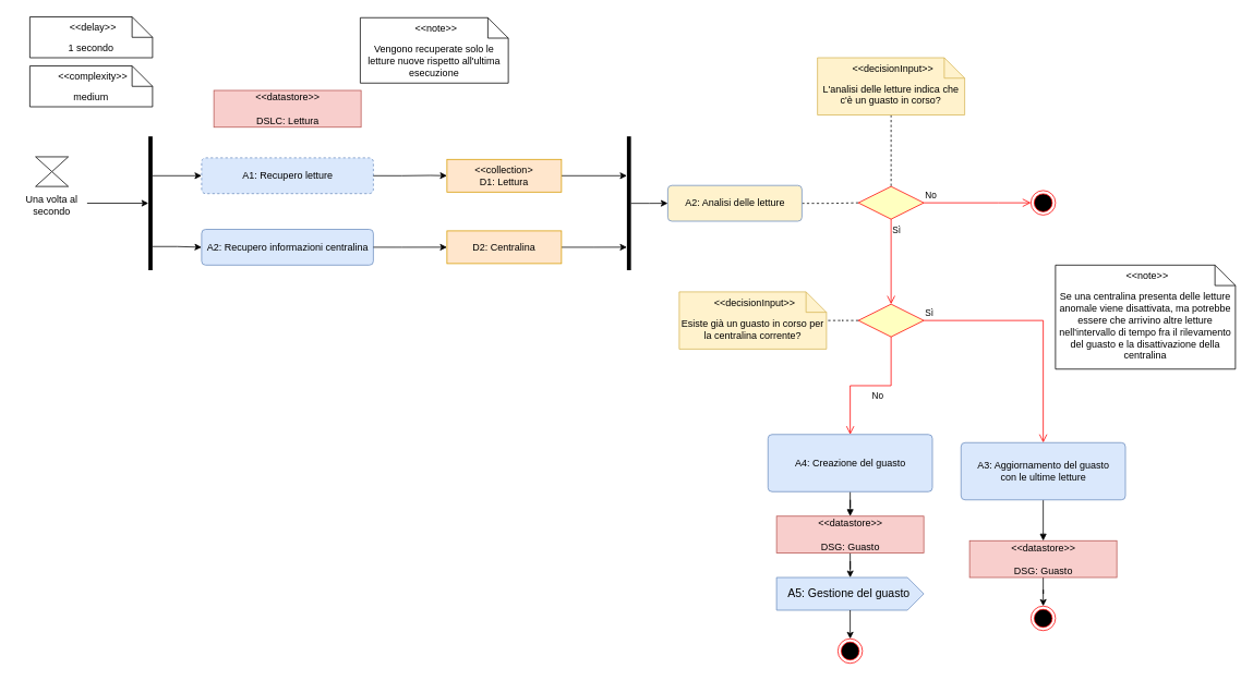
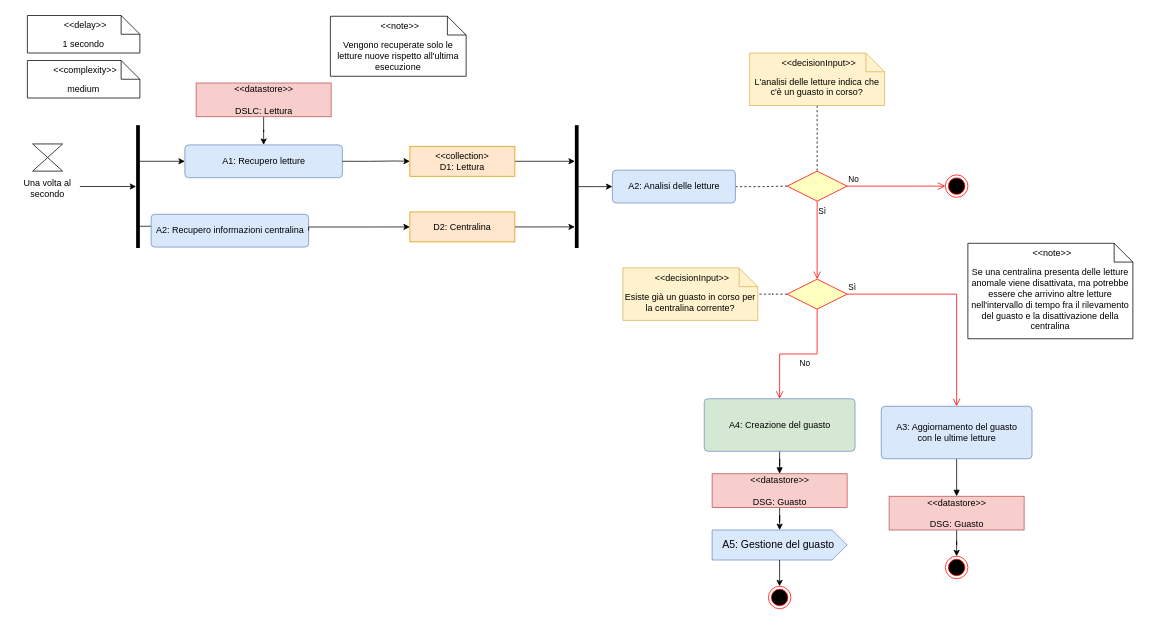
  <mxCell id="0" />
  <mxCell id="1" parent="0" />
  <mxCell id="2" value="medium" style="shape=note2;boundedLbl=1;whiteSpace=wrap;html=1;size=25;verticalAlign=top;align=center;" parent="1" vertex="1"><mxGeometry x="36" y="80" width="150" height="50" as="geometry" /></mxCell>
  <mxCell id="3" value="&lt;&lt;complexity&gt;&gt;" style="resizeWidth=1;part=1;strokeColor=none;fillColor=none;align=center;spacingLeft=5;" parent="2" vertex="1"><mxGeometry width="150" height="25" relative="1" as="geometry" /></mxCell>
  <mxCell id="4" value="" style="shape=collate;whiteSpace=wrap;html=1;" parent="1" vertex="1"><mxGeometry x="43" y="191.25" width="40" height="36.25" as="geometry" /></mxCell>
  <mxCell id="5" value="Una volta al secondo" style="text;html=1;strokeColor=none;fillColor=none;align=center;verticalAlign=middle;whiteSpace=wrap;rounded=0;" parent="1" vertex="1"><mxGeometry x="20" y="236.25" width="86" height="30" as="geometry" /></mxCell>
  <mxCell id="6" style="edgeStyle=orthogonalEdgeStyle;rounded=0;orthogonalLoop=1;jettySize=auto;html=1;exitX=1;exitY=0.294;exitDx=0;exitDy=0;exitPerimeter=0;" edge="1" parent="1" source="12" target="7"><mxGeometry relative="1" as="geometry" /></mxCell>
- <mxCell id="7" value="A1: Recupero letture" style="html=1;align=center;verticalAlign=middle;rounded=1;absoluteArcSize=1;arcSize=10;dashed=1;fillColor=#dae8fc;strokeColor=#6c8ebf;" parent="1" vertex="1"><mxGeometry x="246" y="192.5" width="210" height="43.75" as="geometry" /></mxCell>
+ <mxCell id="7" value="A1: Recupero letture" style="html=1;align=center;verticalAlign=middle;rounded=1;absoluteArcSize=1;arcSize=10;dashed=0;fillColor=#dae8fc;strokeColor=#6c8ebf;" parent="1" vertex="1"><mxGeometry x="246" y="192.5" width="210" height="43.75" as="geometry" /></mxCell>
+ <mxCell id="8" style="edgeStyle=orthogonalEdgeStyle;rounded=0;orthogonalLoop=1;jettySize=auto;html=1;entryX=0.5;entryY=0;entryDx=0;entryDy=0;" edge="1" parent="1" source="9" target="7"><mxGeometry relative="1" as="geometry"><mxPoint x="351" y="181.25" as="targetPoint" /><Array as="points" /></mxGeometry></mxCell>
  <mxCell id="9" value="&amp;lt;&amp;lt;datastore&amp;gt;&amp;gt;&lt;br&gt;&lt;br&gt;DSLC: Lettura" style="text;html=1;align=center;verticalAlign=middle;dashed=0;fillColor=#f8cecc;strokeColor=#b85450;" parent="1" vertex="1"><mxGeometry x="261" y="110" width="180" height="45" as="geometry" /></mxCell>
  <mxCell id="10" value="" style="edgeStyle=orthogonalEdgeStyle;rounded=0;orthogonalLoop=1;jettySize=auto;html=1;startArrow=block;startFill=1;endArrow=none;endFill=0;" edge="1" parent="1"><mxGeometry relative="1" as="geometry"><mxPoint x="1220" y="396.043" as="sourcePoint" /></mxGeometry></mxCell>
  <mxCell id="11" style="edgeStyle=orthogonalEdgeStyle;rounded=0;orthogonalLoop=1;jettySize=auto;html=1;" edge="1" parent="1" target="12"><mxGeometry relative="1" as="geometry"><mxPoint x="106" y="248" as="sourcePoint" /><Array as="points"><mxPoint x="106" y="248" /></Array></mxGeometry></mxCell>
  <mxCell id="12" value="" style="html=1;points=[];perimeter=orthogonalPerimeter;fillColor=#000000;strokeColor=none;" vertex="1" parent="1"><mxGeometry x="181" y="166.25" width="5" height="163.75" as="geometry" /></mxCell>
  <mxCell id="13" style="edgeStyle=orthogonalEdgeStyle;rounded=0;orthogonalLoop=1;jettySize=auto;html=1;exitX=1;exitY=0.823;exitDx=0;exitDy=0;exitPerimeter=0;" edge="1" parent="1" source="12" target="14"><mxGeometry relative="1" as="geometry" /></mxCell>
- <mxCell id="14" value="A2: Recupero informazioni centralina" style="html=1;align=center;verticalAlign=middle;rounded=1;absoluteArcSize=1;arcSize=10;dashed=0;fillColor=#dae8fc;strokeColor=#6c8ebf;" vertex="1" parent="1"><mxGeometry x="246" y="280" width="210" height="43.75" as="geometry" /></mxCell>
+ <mxCell id="14" value="A2: Recupero informazioni centralina" style="html=1;align=center;verticalAlign=middle;rounded=1;absoluteArcSize=1;arcSize=10;dashed=0;fillColor=#dae8fc;strokeColor=#6c8ebf;" vertex="1" parent="1"><mxGeometry x="201" y="285" width="210" height="43.75" as="geometry" /></mxCell>
  <mxCell id="15" style="edgeStyle=orthogonalEdgeStyle;rounded=0;orthogonalLoop=1;jettySize=auto;html=1;entryX=0;entryY=0.5;entryDx=0;entryDy=0;exitX=1;exitY=0.5;exitDx=0;exitDy=0;" edge="1" parent="1" target="17" source="7"><mxGeometry relative="1" as="geometry"><mxPoint x="466" y="212.5" as="sourcePoint" /><Array as="points"><mxPoint x="491" y="214" /><mxPoint x="526" y="214" /><mxPoint x="526" y="212" /></Array></mxGeometry></mxCell>
  <mxCell id="16" style="edgeStyle=orthogonalEdgeStyle;rounded=0;orthogonalLoop=1;jettySize=auto;html=1;entryX=0;entryY=0.294;entryDx=0;entryDy=0;entryPerimeter=0;" edge="1" parent="1" source="17" target="22"><mxGeometry relative="1" as="geometry" /></mxCell>
  <mxCell id="17" value="&lt;&lt;collection&gt;&#10;D1: Lettura" style="text;align=center;verticalAlign=middle;dashed=0;fillColor=#ffe6cc;strokeColor=#d79b00;" vertex="1" parent="1"><mxGeometry x="546" y="194.38" width="140" height="40" as="geometry" /></mxCell>
  <mxCell id="18" style="edgeStyle=orthogonalEdgeStyle;rounded=0;orthogonalLoop=1;jettySize=auto;html=1;entryX=0;entryY=0.5;entryDx=0;entryDy=0;exitX=1;exitY=0.5;exitDx=0;exitDy=0;" edge="1" parent="1" target="20" source="14"><mxGeometry relative="1" as="geometry"><mxPoint x="476" y="302" as="sourcePoint" /><Array as="points"><mxPoint x="491" y="302" /><mxPoint x="526" y="301" /></Array></mxGeometry></mxCell>
  <mxCell id="19" style="edgeStyle=orthogonalEdgeStyle;rounded=0;orthogonalLoop=1;jettySize=auto;html=1;entryX=0;entryY=0.828;entryDx=0;entryDy=0;entryPerimeter=0;" edge="1" parent="1" source="20" target="22"><mxGeometry relative="1" as="geometry" /></mxCell>
  <mxCell id="20" value="D2: Centralina" style="text;align=center;verticalAlign=middle;dashed=0;fillColor=#ffe6cc;strokeColor=#d79b00;" vertex="1" parent="1"><mxGeometry x="546" y="281.87" width="140" height="40" as="geometry" /></mxCell>
  <mxCell id="21" style="edgeStyle=orthogonalEdgeStyle;rounded=0;orthogonalLoop=1;jettySize=auto;html=1;" edge="1" parent="1" source="22"><mxGeometry relative="1" as="geometry"><mxPoint x="816" y="248.125" as="targetPoint" /></mxGeometry></mxCell>
  <mxCell id="22" value="" style="html=1;points=[];perimeter=orthogonalPerimeter;fillColor=#000000;strokeColor=none;" vertex="1" parent="1"><mxGeometry x="766" y="166.25" width="5" height="163.75" as="geometry" /></mxCell>
  <mxCell id="23" style="edgeStyle=orthogonalEdgeStyle;rounded=0;orthogonalLoop=1;jettySize=auto;html=1;entryX=0;entryY=0.5;entryDx=0;entryDy=0;dashed=1;endArrow=none;endFill=0;" edge="1" parent="1" source="24" target="25"><mxGeometry relative="1" as="geometry" /></mxCell>
- <mxCell id="24" value="A2: Analisi delle letture" style="html=1;align=center;verticalAlign=middle;rounded=1;absoluteArcSize=1;arcSize=10;dashed=0;fillColor=#fff2cc;strokeColor=#6c8ebf;" vertex="1" parent="1"><mxGeometry x="816" y="226.25" width="164" height="43.75" as="geometry" /></mxCell>
+ <mxCell id="24" value="A2: Analisi delle letture" style="html=1;align=center;verticalAlign=middle;rounded=1;absoluteArcSize=1;arcSize=10;dashed=0;fillColor=#dae8fc;strokeColor=#6c8ebf;" vertex="1" parent="1"><mxGeometry x="816" y="226.25" width="164" height="43.75" as="geometry" /></mxCell>
  <mxCell id="25" value="" style="rhombus;whiteSpace=wrap;html=1;fillColor=#ffffc0;strokeColor=#ff0000;" vertex="1" parent="1"><mxGeometry x="1049" y="227.5" width="80" height="40" as="geometry" /></mxCell>
  <mxCell id="26" value="No" style="edgeStyle=orthogonalEdgeStyle;html=1;align=left;verticalAlign=bottom;endArrow=open;endSize=8;strokeColor=#ff0000;rounded=0;" edge="1" source="25" parent="1" target="31"><mxGeometry x="-1" relative="1" as="geometry"><mxPoint x="1250" y="246.25" as="targetPoint" /><Array as="points"><mxPoint x="1220" y="247" /><mxPoint x="1220" y="247" /></Array></mxGeometry></mxCell>
  <mxCell id="27" value="Sì" style="edgeStyle=orthogonalEdgeStyle;html=1;align=left;verticalAlign=top;endArrow=open;endSize=8;strokeColor=#ff0000;rounded=0;entryX=0.5;entryY=0;entryDx=0;entryDy=0;" edge="1" source="25" parent="1" target="34"><mxGeometry x="-1" relative="1" as="geometry"><mxPoint x="1089" y="361" as="targetPoint" /></mxGeometry></mxCell>
  <mxCell id="28" style="edgeStyle=orthogonalEdgeStyle;rounded=0;orthogonalLoop=1;jettySize=auto;html=1;exitX=0.5;exitY=1;exitDx=0;exitDy=0;exitPerimeter=0;entryX=0.5;entryY=0;entryDx=0;entryDy=0;endArrow=none;endFill=0;dashed=1;" edge="1" parent="1" source="29" target="25"><mxGeometry relative="1" as="geometry" /></mxCell>
  <mxCell id="29" value="L'analisi delle letture indica che c'è un guasto in corso?" style="shape=note2;boundedLbl=1;whiteSpace=wrap;html=1;size=25;verticalAlign=top;align=center;fillColor=#fff2cc;strokeColor=#d6b656;" vertex="1" parent="1"><mxGeometry x="999" y="70" width="180" height="70" as="geometry" /></mxCell>
  <mxCell id="30" value="&lt;&lt;decisionInput&gt;&gt;" style="resizeWidth=1;part=1;strokeColor=none;fillColor=none;align=center;spacingLeft=5;" vertex="1" parent="29"><mxGeometry width="180" height="25" relative="1" as="geometry" /></mxCell>
  <mxCell id="31" value="" style="ellipse;html=1;shape=endState;fillColor=#000000;strokeColor=#ff0000;" vertex="1" parent="1"><mxGeometry x="1260" y="232.5" width="30" height="30" as="geometry" /></mxCell>
  <mxCell id="32" value="Vengono recuperate solo le letture nuove rispetto all'ultima esecuzione" style="shape=note2;boundedLbl=1;whiteSpace=wrap;html=1;size=25;verticalAlign=top;align=center;" vertex="1" parent="1"><mxGeometry x="440" y="21" width="181" height="80" as="geometry" /></mxCell>
  <mxCell id="33" value="&lt;&lt;note&gt;&gt;" style="resizeWidth=1;part=1;strokeColor=none;fillColor=none;align=center;spacingLeft=5;" vertex="1" parent="32"><mxGeometry width="181" height="25" relative="1" as="geometry" /></mxCell>
  <mxCell id="34" value="" style="rhombus;whiteSpace=wrap;html=1;fillColor=#ffffc0;strokeColor=#ff0000;" vertex="1" parent="1"><mxGeometry x="1049" y="371.5" width="80" height="40" as="geometry" /></mxCell>
  <mxCell id="35" value="Sì" style="edgeStyle=orthogonalEdgeStyle;html=1;align=left;verticalAlign=bottom;endArrow=open;endSize=8;strokeColor=#ff0000;rounded=0;entryX=0.5;entryY=0;entryDx=0;entryDy=0;" edge="1" source="34" parent="1" target="42"><mxGeometry x="-1" relative="1" as="geometry"><mxPoint x="1229" y="531" as="targetPoint" /></mxGeometry></mxCell>
  <mxCell id="36" style="edgeStyle=orthogonalEdgeStyle;rounded=0;orthogonalLoop=1;jettySize=auto;html=1;startArrow=none;startFill=0;endArrow=none;endFill=0;dashed=1;exitX=0;exitY=0.5;exitDx=0;exitDy=0;" edge="1" parent="1" source="34" target="37"><mxGeometry relative="1" as="geometry" /></mxCell>
  <mxCell id="37" value="Esiste già un guasto in corso per la centralina corrente?" style="shape=note2;boundedLbl=1;whiteSpace=wrap;html=1;size=25;verticalAlign=top;align=center;fillColor=#fff2cc;strokeColor=#d6b656;" vertex="1" parent="1"><mxGeometry x="830" y="356.5" width="180" height="70" as="geometry" /></mxCell>
  <mxCell id="38" value="&lt;&lt;decisionInput&gt;&gt;" style="resizeWidth=1;part=1;strokeColor=none;fillColor=none;align=center;spacingLeft=5;" vertex="1" parent="37"><mxGeometry width="180" height="25" relative="1" as="geometry" /></mxCell>
  <mxCell id="39" style="edgeStyle=orthogonalEdgeStyle;rounded=0;orthogonalLoop=1;jettySize=auto;html=1;startArrow=classic;startFill=1;endArrow=none;endFill=0;exitX=0.5;exitY=0;exitDx=0;exitDy=0;" edge="1" parent="1" source="44" target="40"><mxGeometry relative="1" as="geometry"><mxPoint x="1275" y="761" as="sourcePoint" /></mxGeometry></mxCell>
  <mxCell id="40" value="&amp;lt;&amp;lt;datastore&amp;gt;&amp;gt;&lt;br&gt;&lt;br&gt;DSG: Guasto" style="text;html=1;align=center;verticalAlign=middle;dashed=0;fillColor=#f8cecc;strokeColor=#b85450;" vertex="1" parent="1"><mxGeometry x="1185" y="661" width="180" height="45" as="geometry" /></mxCell>
  <mxCell id="41" style="edgeStyle=orthogonalEdgeStyle;rounded=0;orthogonalLoop=1;jettySize=auto;html=1;startArrow=block;startFill=1;endArrow=none;endFill=0;exitX=0.5;exitY=0;exitDx=0;exitDy=0;" edge="1" parent="1" source="40" target="42"><mxGeometry relative="1" as="geometry" /></mxCell>
  <mxCell id="42" value="A3: Aggiornamento&amp;nbsp;del guasto &lt;br&gt;con le ultime letture" style="html=1;align=center;verticalAlign=middle;rounded=1;absoluteArcSize=1;arcSize=10;dashed=0;fillColor=#dae8fc;strokeColor=#6c8ebf;" vertex="1" parent="1"><mxGeometry x="1174.5" y="541" width="201" height="70" as="geometry" /></mxCell>
  <mxCell id="43" style="edgeStyle=orthogonalEdgeStyle;rounded=0;orthogonalLoop=1;jettySize=auto;html=1;exitX=0.5;exitY=1;exitDx=0;exitDy=0;dashed=1;startArrow=none;startFill=0;endArrow=none;endFill=0;" edge="1" parent="1" source="40" target="40"><mxGeometry relative="1" as="geometry" /></mxCell>
  <mxCell id="44" value="" style="ellipse;html=1;shape=endState;fillColor=#000000;strokeColor=#ff0000;" vertex="1" parent="1"><mxGeometry x="1260" y="741" width="30" height="30" as="geometry" /></mxCell>
  <mxCell id="45" value="A5: Gestione del guasto&amp;nbsp;" style="html=1;shape=mxgraph.infographic.ribbonSimple;notch1=0;notch2=20;align=center;verticalAlign=middle;fontSize=14;fontStyle=0;fillColor=#dae8fc;strokeColor=#6c8ebf;" vertex="1" parent="1"><mxGeometry x="949" y="706" width="180" height="40" as="geometry" /></mxCell>
  <mxCell id="46" style="edgeStyle=orthogonalEdgeStyle;rounded=0;orthogonalLoop=1;jettySize=auto;html=1;startArrow=classic;startFill=1;endArrow=none;endFill=0;entryX=0.5;entryY=1;entryDx=0;entryDy=0;" edge="1" parent="1" source="45" target="47"><mxGeometry relative="1" as="geometry" /></mxCell>
  <mxCell id="47" value="&amp;lt;&amp;lt;datastore&amp;gt;&amp;gt;&lt;br&gt;&lt;br&gt;DSG: Guasto" style="text;html=1;align=center;verticalAlign=middle;dashed=0;fillColor=#f8cecc;strokeColor=#b85450;" vertex="1" parent="1"><mxGeometry x="949" y="631" width="180" height="45" as="geometry" /></mxCell>
  <mxCell id="48" style="edgeStyle=orthogonalEdgeStyle;rounded=0;orthogonalLoop=1;jettySize=auto;html=1;startArrow=block;startFill=1;endArrow=none;endFill=0;exitX=0.5;exitY=0;exitDx=0;exitDy=0;" edge="1" parent="1" source="47" target="49"><mxGeometry relative="1" as="geometry" /></mxCell>
- <mxCell id="49" value="A4: Creazione del guasto" style="html=1;align=center;verticalAlign=middle;rounded=1;absoluteArcSize=1;arcSize=10;dashed=0;fillColor=#dae8fc;strokeColor=#6c8ebf;" vertex="1" parent="1"><mxGeometry x="938.5" y="531" width="201" height="70" as="geometry" /></mxCell>
+ <mxCell id="49" value="A4: Creazione del guasto" style="html=1;align=center;verticalAlign=middle;rounded=1;absoluteArcSize=1;arcSize=10;dashed=0;fillColor=#d5e8d4;strokeColor=#6c8ebf;" vertex="1" parent="1"><mxGeometry x="938.5" y="531" width="201" height="70" as="geometry" /></mxCell>
  <mxCell id="50" value="No" style="edgeStyle=orthogonalEdgeStyle;html=1;align=left;verticalAlign=top;endArrow=open;endSize=8;strokeColor=#ff0000;rounded=0;entryX=0.5;entryY=0;entryDx=0;entryDy=0;" edge="1" parent="1" source="34" target="49"><mxGeometry relative="1" as="geometry"><mxPoint x="1040" y="561" as="targetPoint" /><mxPoint x="1089" y="411.5" as="sourcePoint" /></mxGeometry></mxCell>
  <mxCell id="51" style="edgeStyle=orthogonalEdgeStyle;rounded=0;orthogonalLoop=1;jettySize=auto;html=1;startArrow=classic;startFill=1;endArrow=none;endFill=0;exitX=0.5;exitY=0;exitDx=0;exitDy=0;" edge="1" parent="1" source="52"><mxGeometry relative="1" as="geometry"><mxPoint x="1038.966" y="746" as="targetPoint" /><mxPoint x="1039" y="801" as="sourcePoint" /></mxGeometry></mxCell>
  <mxCell id="52" value="" style="ellipse;html=1;shape=endState;fillColor=#000000;strokeColor=#ff0000;" vertex="1" parent="1"><mxGeometry x="1024" y="781" width="30" height="30" as="geometry" /></mxCell>
  <mxCell id="53" value="1 secondo" style="shape=note2;boundedLbl=1;whiteSpace=wrap;html=1;size=25;verticalAlign=top;align=center;" vertex="1" parent="1"><mxGeometry x="36" y="20" width="150" height="50" as="geometry" /></mxCell>
  <mxCell id="54" value="&lt;&lt;delay&gt;&gt;" style="resizeWidth=1;part=1;strokeColor=none;fillColor=none;align=center;spacingLeft=5;" vertex="1" parent="53"><mxGeometry width="150" height="25" relative="1" as="geometry" /></mxCell>
  <mxCell id="55" value="Se una centralina presenta delle letture anomale viene disattivata, ma potrebbe essere che arrivino altre letture nell'intervallo di tempo fra il rilevamento del guasto e la disattivazione della centralina" style="shape=note2;boundedLbl=1;whiteSpace=wrap;html=1;size=25;verticalAlign=top;align=center;" vertex="1" parent="1"><mxGeometry x="1290" y="323.75" width="220" height="127.25" as="geometry" /></mxCell>
  <mxCell id="56" value="&lt;&lt;note&gt;&gt;" style="resizeWidth=1;part=1;strokeColor=none;fillColor=none;align=center;spacingLeft=5;" vertex="1" parent="55"><mxGeometry width="220" height="25" relative="1" as="geometry" /></mxCell>
